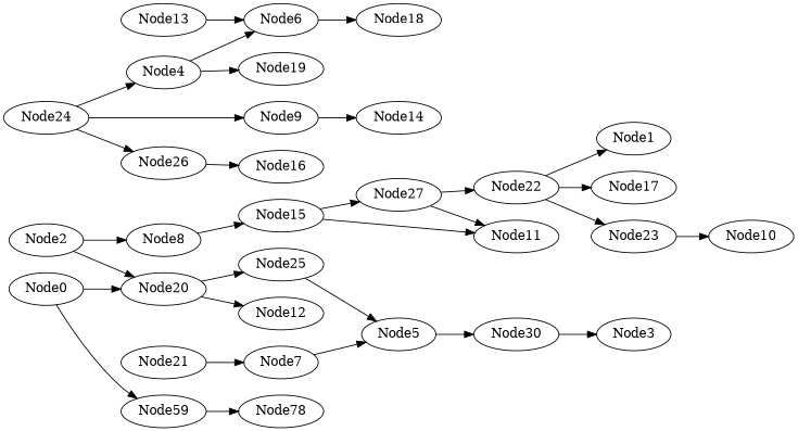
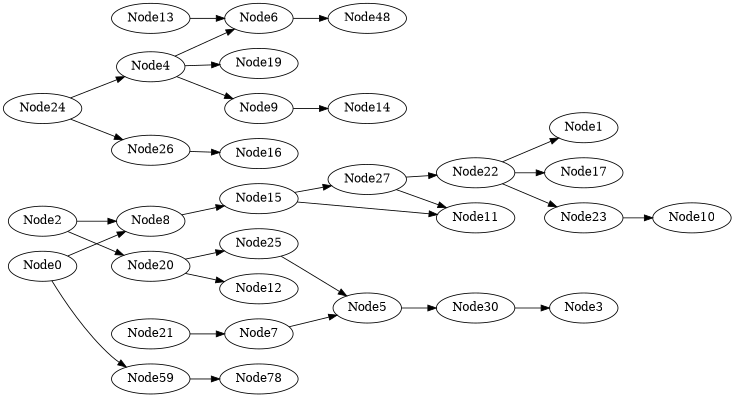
  digraph {
    rankdir=LR
    Node0
    Node8
    n3 [label=Node59]
    Node15
    n5 [label=Node78]
    Node2
    Node20
    Node27
    Node11
    Node12
    Node25
    Node5
    Node30
    Node3
    Node21
    Node7
    Node22
    Node24
    Node4
    Node26
    Node6
    Node9
    Node19
    Node16
-   Node18
+   Node18 [label=Node48]
    Node14
    Node13
    Node1
    Node17
    Node23
    Node10
-   Node0 -> Node20
+   Node0 -> Node8
    Node0 -> n3
    Node8 -> Node15
    n3 -> n5
    Node15 -> Node27
    Node15 -> Node11
    Node2 -> Node8
    Node2 -> Node20
    Node20 -> Node12
    Node20 -> Node25
    Node27 -> Node11
    Node27 -> Node22
    Node25 -> Node5
    Node5 -> Node30
    Node30 -> Node3
    Node21 -> Node7
    Node7 -> Node5
    Node22 -> Node1
    Node22 -> Node17
    Node22 -> Node23
    Node24 -> Node4
    Node24 -> Node26
    Node4 -> Node6
-   Node24 -> Node9
+   Node4 -> Node9
    Node4 -> Node19
    Node26 -> Node16
    Node6 -> Node18
    Node9 -> Node14
    Node13 -> Node6
    Node23 -> Node10
  }
